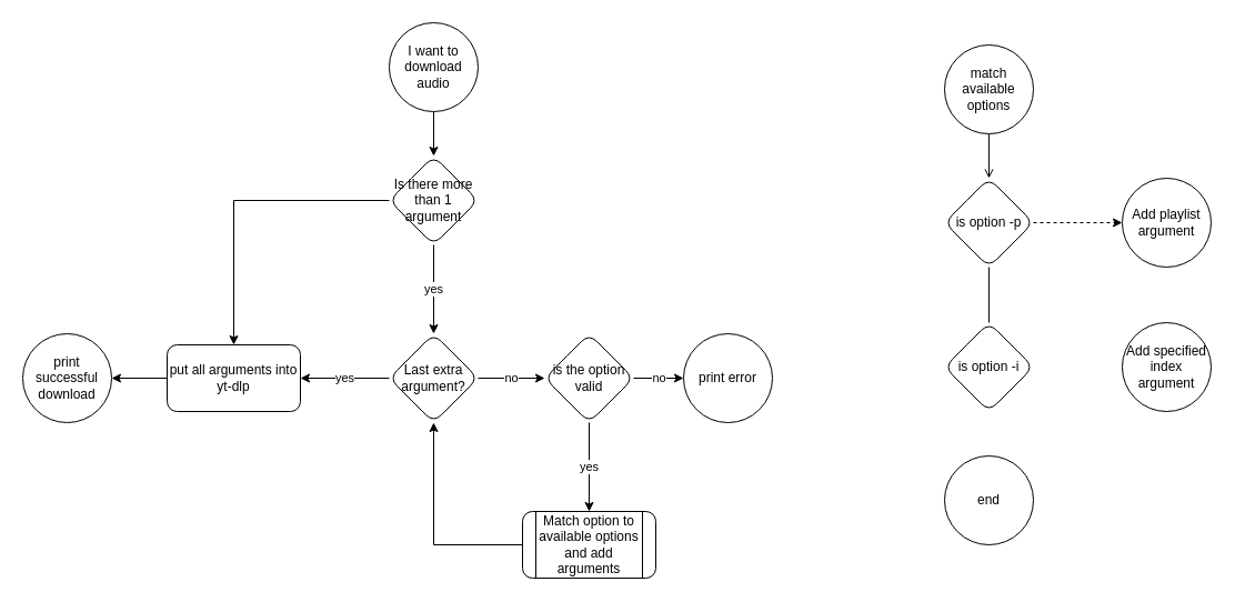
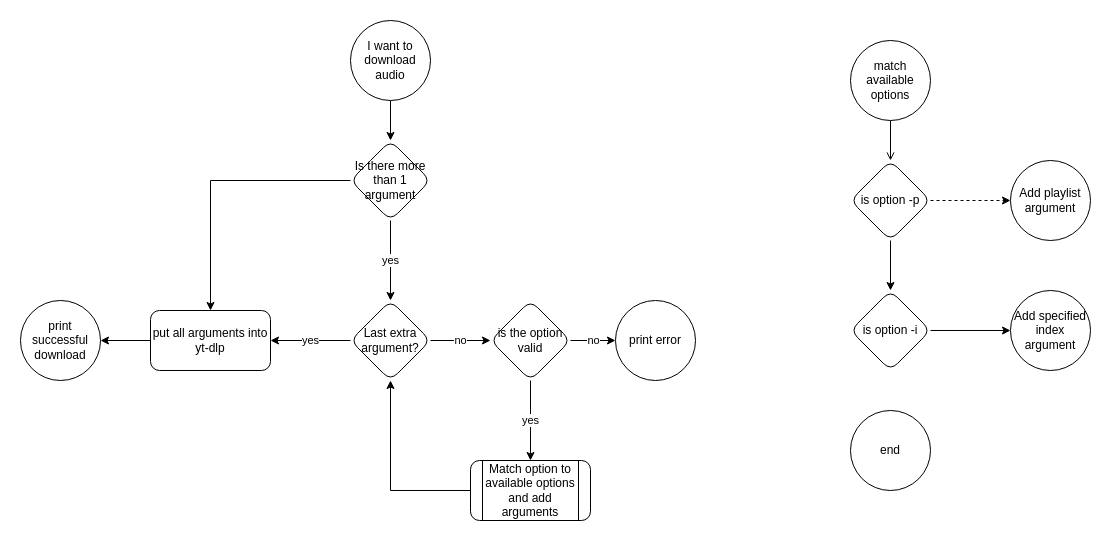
  <mxCell id="0" />
  <mxCell id="1" parent="0" />
  <mxCell id="2" value="yes" style="edgeStyle=orthogonalEdgeStyle;rounded=0;orthogonalLoop=1;jettySize=auto;html=1;" edge="1" parent="1" source="4" target="7"><mxGeometry relative="1" as="geometry" /></mxCell>
  <mxCell id="3" style="edgeStyle=orthogonalEdgeStyle;rounded=0;orthogonalLoop=1;jettySize=auto;html=1;" edge="1" parent="1" source="4" target="15"><mxGeometry relative="1" as="geometry"><mxPoint x="260" y="200" as="targetPoint" /></mxGeometry></mxCell>
  <mxCell id="4" value="Is there more than 1 argument" style="rhombus;whiteSpace=wrap;html=1;rounded=1;glass=0;strokeWidth=1;shadow=0;" vertex="1" parent="1"><mxGeometry x="350" y="140" width="80" height="80" as="geometry" /></mxCell>
  <mxCell id="5" value="no" style="edgeStyle=orthogonalEdgeStyle;rounded=0;orthogonalLoop=1;jettySize=auto;html=1;" edge="1" parent="1" source="7" target="10"><mxGeometry relative="1" as="geometry" /></mxCell>
  <mxCell id="6" value="yes" style="edgeStyle=orthogonalEdgeStyle;rounded=0;orthogonalLoop=1;jettySize=auto;html=1;" edge="1" parent="1" source="7" target="15"><mxGeometry relative="1" as="geometry" /></mxCell>
  <mxCell id="7" value="Last extra argument?" style="rhombus;whiteSpace=wrap;html=1;rounded=1;glass=0;strokeWidth=1;shadow=0;" vertex="1" parent="1"><mxGeometry x="350" y="300" width="80" height="80" as="geometry" /></mxCell>
  <mxCell id="8" value="no" style="edgeStyle=orthogonalEdgeStyle;rounded=0;orthogonalLoop=1;jettySize=auto;html=1;entryX=0;entryY=0.5;entryDx=0;entryDy=0;" edge="1" parent="1" source="10" target="13"><mxGeometry relative="1" as="geometry" /></mxCell>
  <mxCell id="9" value="yes" style="edgeStyle=orthogonalEdgeStyle;rounded=0;orthogonalLoop=1;jettySize=auto;html=1;" edge="1" parent="1" source="10" target="12"><mxGeometry relative="1" as="geometry" /></mxCell>
  <mxCell id="10" value="is the option valid" style="rhombus;whiteSpace=wrap;html=1;rounded=1;glass=0;strokeWidth=1;shadow=0;" vertex="1" parent="1"><mxGeometry x="490" y="300" width="80" height="80" as="geometry" /></mxCell>
  <mxCell id="11" style="edgeStyle=orthogonalEdgeStyle;rounded=0;orthogonalLoop=1;jettySize=auto;html=1;" edge="1" parent="1" source="12" target="7"><mxGeometry relative="1" as="geometry" /></mxCell>
  <mxCell id="12" value="Match option to available options and add arguments" style="shape=process;whiteSpace=wrap;html=1;backgroundOutline=1;rounded=1;glass=0;strokeWidth=1;shadow=0;" vertex="1" parent="1"><mxGeometry x="470" y="460" width="120" height="60" as="geometry" /></mxCell>
  <mxCell id="13" value="print error" style="ellipse;whiteSpace=wrap;html=1;rounded=1;glass=0;strokeWidth=1;shadow=0;" vertex="1" parent="1"><mxGeometry x="615" y="300" width="80" height="80" as="geometry" /></mxCell>
  <mxCell id="14" style="edgeStyle=orthogonalEdgeStyle;rounded=0;orthogonalLoop=1;jettySize=auto;html=1;" edge="1" parent="1" source="15" target="16"><mxGeometry relative="1" as="geometry" /></mxCell>
  <mxCell id="15" value="put all arguments into yt-dlp" style="whiteSpace=wrap;html=1;rounded=1;glass=0;strokeWidth=1;shadow=0;" vertex="1" parent="1"><mxGeometry x="150" y="310" width="120" height="60" as="geometry" /></mxCell>
  <mxCell id="16" value="print successful download" style="ellipse;whiteSpace=wrap;html=1;rounded=1;glass=0;strokeWidth=1;shadow=0;" vertex="1" parent="1"><mxGeometry x="20" y="300" width="80" height="80" as="geometry" /></mxCell>
  <mxCell id="17" style="edgeStyle=orthogonalEdgeStyle;rounded=0;orthogonalLoop=1;jettySize=auto;html=1;" edge="1" parent="1" source="18" target="4"><mxGeometry relative="1" as="geometry" /></mxCell>
  <mxCell id="18" value="I want to download audio" style="ellipse;whiteSpace=wrap;html=1;aspect=fixed;rounded=1;" vertex="1" parent="1"><mxGeometry x="350" y="20" width="80" height="80" as="geometry" /></mxCell>
  <mxCell id="19" value="" style="edgeStyle=orthogonalEdgeStyle;rounded=0;orthogonalLoop=1;jettySize=auto;html=1;endArrow=open;" edge="1" parent="1" source="20" target="23"><mxGeometry relative="1" as="geometry" /></mxCell>
  <mxCell id="20" value="match available options" style="ellipse;whiteSpace=wrap;html=1;aspect=fixed;rounded=1;" vertex="1" parent="1"><mxGeometry x="850" y="40" width="80" height="80" as="geometry" /></mxCell>
  <mxCell id="21" style="edgeStyle=orthogonalEdgeStyle;rounded=0;orthogonalLoop=1;jettySize=auto;html=1;dashed=1;" edge="1" parent="1" source="23" target="24"><mxGeometry relative="1" as="geometry"><mxPoint x="1000" y="200" as="targetPoint" /></mxGeometry></mxCell>
- <mxCell id="22" style="edgeStyle=orthogonalEdgeStyle;rounded=0;orthogonalLoop=1;jettySize=auto;html=1;endArrow=none;" edge="1" parent="1" source="23" target="26"><mxGeometry relative="1" as="geometry" /></mxCell>
+ <mxCell id="22" style="edgeStyle=orthogonalEdgeStyle;rounded=0;orthogonalLoop=1;jettySize=auto;html=1;" edge="1" parent="1" source="23" target="26"><mxGeometry relative="1" as="geometry" /></mxCell>
  <mxCell id="23" value="is option -p" style="rhombus;whiteSpace=wrap;html=1;rounded=1;" vertex="1" parent="1"><mxGeometry x="850" y="160" width="80" height="80" as="geometry" /></mxCell>
  <mxCell id="24" value="Add playlist argument" style="ellipse;whiteSpace=wrap;html=1;aspect=fixed;rounded=1;" vertex="1" parent="1"><mxGeometry x="1010" y="160" width="80" height="80" as="geometry" /></mxCell>
+ <mxCell id="25" style="edgeStyle=orthogonalEdgeStyle;rounded=0;orthogonalLoop=1;jettySize=auto;html=1;" edge="1" parent="1" source="26" target="27"><mxGeometry relative="1" as="geometry" /></mxCell>
  <mxCell id="26" value="is option -i" style="rhombus;whiteSpace=wrap;html=1;rounded=1;" vertex="1" parent="1"><mxGeometry x="850" y="290" width="80" height="80" as="geometry" /></mxCell>
  <mxCell id="27" value="Add specified index argument" style="ellipse;whiteSpace=wrap;html=1;rounded=1;" vertex="1" parent="1"><mxGeometry x="1010" y="290" width="80" height="80" as="geometry" /></mxCell>
  <mxCell id="28" value="end" style="ellipse;whiteSpace=wrap;html=1;rounded=1;" vertex="1" parent="1"><mxGeometry x="850" y="410" width="80" height="80" as="geometry" /></mxCell>
